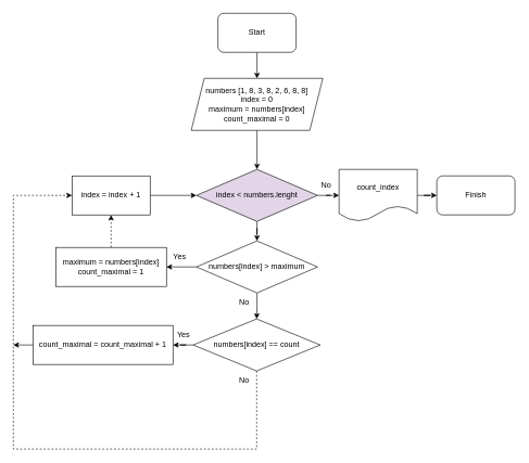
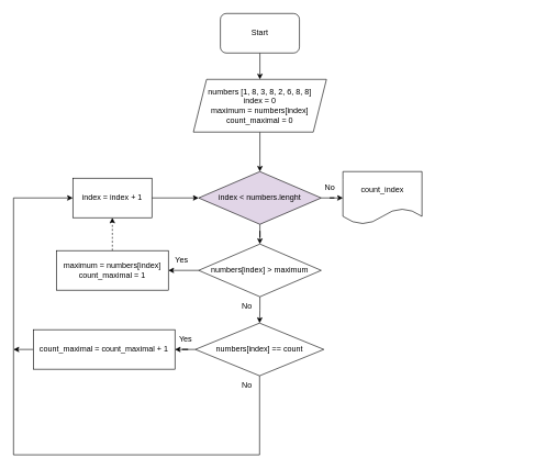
  <mxCell id="0" />
  <mxCell id="1" parent="0" />
  <mxCell id="2" value="" style="edgeStyle=orthogonalEdgeStyle;rounded=0;orthogonalLoop=1;jettySize=auto;html=1;" edge="1" parent="1" source="3" target="5"><mxGeometry relative="1" as="geometry" /></mxCell>
  <mxCell id="3" value="Start" style="rounded=1;whiteSpace=wrap;html=1;" vertex="1" parent="1"><mxGeometry x="334" width="120" height="60" as="geometry" y="20" /></mxCell>
  <mxCell id="4" value="" style="edgeStyle=orthogonalEdgeStyle;rounded=0;orthogonalLoop=1;jettySize=auto;html=1;" edge="1" parent="1" source="5" target="8"><mxGeometry relative="1" as="geometry" /></mxCell>
  <mxCell id="5" value="numbers [1, 8, 3, 8, 2, 6, 8, 8]&lt;br&gt;index = 0&lt;br&gt;maximum = numbers[index]&lt;br&gt;count_maximal = 0&lt;br&gt;" style="shape=parallelogram;perimeter=parallelogramPerimeter;whiteSpace=wrap;html=1;fixedSize=1;" vertex="1" parent="1"><mxGeometry x="293" y="120" width="202" height="80" as="geometry" /></mxCell>
  <mxCell id="6" value="" style="edgeStyle=orthogonalEdgeStyle;rounded=0;orthogonalLoop=1;jettySize=auto;html=1;" edge="1" parent="1" source="8" target="10"><mxGeometry relative="1" as="geometry" /></mxCell>
  <mxCell id="7" value="" style="edgeStyle=orthogonalEdgeStyle;rounded=0;orthogonalLoop=1;jettySize=auto;html=1;" edge="1" parent="1" source="8" target="15"><mxGeometry relative="1" as="geometry" /></mxCell>
  <mxCell id="8" value="index &amp;lt; numbers.lenght" style="rhombus;whiteSpace=wrap;html=1;fillColor=#e1d5e7;" vertex="1" parent="1"><mxGeometry x="301" y="260" width="186" height="80" as="geometry" /></mxCell>
- <mxCell id="9" value="" style="edgeStyle=orthogonalEdgeStyle;rounded=0;orthogonalLoop=1;jettySize=auto;html=1;" edge="1" parent="1" source="10" target="11"><mxGeometry relative="1" as="geometry" /></mxCell>
  <mxCell id="10" value="count_index" style="shape=document;whiteSpace=wrap;html=1;boundedLbl=1;" vertex="1" parent="1"><mxGeometry x="520" y="260" width="120" height="80" as="geometry" /></mxCell>
- <mxCell id="11" value="Finish" style="rounded=1;whiteSpace=wrap;html=1;" vertex="1" parent="1"><mxGeometry x="670" y="270" width="120" height="60" as="geometry" /></mxCell>
  <mxCell id="12" value="No" style="text;html=1;align=center;verticalAlign=middle;resizable=0;points=[];autosize=1;strokeColor=none;fillColor=none;" vertex="1" parent="1"><mxGeometry x="480" y="270" width="40" height="30" as="geometry" /></mxCell>
  <mxCell id="13" value="" style="edgeStyle=orthogonalEdgeStyle;rounded=0;orthogonalLoop=1;jettySize=auto;html=1;" edge="1" parent="1" source="15" target="17"><mxGeometry relative="1" as="geometry" /></mxCell>
  <mxCell id="14" value="" style="edgeStyle=orthogonalEdgeStyle;rounded=0;orthogonalLoop=1;jettySize=auto;html=1;" edge="1" parent="1" source="15" target="23"><mxGeometry relative="1" as="geometry" /></mxCell>
  <mxCell id="15" value="numbers[index] &amp;gt; maximum" style="rhombus;whiteSpace=wrap;html=1;" vertex="1" parent="1"><mxGeometry x="301" y="370" width="186" height="80" as="geometry" /></mxCell>
  <mxCell id="16" value="" style="edgeStyle=orthogonalEdgeStyle;rounded=0;orthogonalLoop=1;jettySize=auto;html=1;dashed=1;" edge="1" parent="1" source="17" target="19"><mxGeometry relative="1" as="geometry" /></mxCell>
  <mxCell id="17" value="maximum = numbers[index]&lt;br&gt;count_maximal = 1" style="whiteSpace=wrap;html=1;" vertex="1" parent="1"><mxGeometry x="85" y="380" width="170" height="60" as="geometry" /></mxCell>
  <mxCell id="18" value="" style="edgeStyle=orthogonalEdgeStyle;rounded=0;orthogonalLoop=1;jettySize=auto;html=1;" edge="1" parent="1" source="19" target="8"><mxGeometry relative="1" as="geometry" /></mxCell>
  <mxCell id="19" value="index = index + 1" style="whiteSpace=wrap;html=1;" vertex="1" parent="1"><mxGeometry x="110" y="270" width="120" height="60" as="geometry" /></mxCell>
  <mxCell id="20" value="Yes" style="text;html=1;align=center;verticalAlign=middle;resizable=0;points=[];autosize=1;strokeColor=none;fillColor=none;" vertex="1" parent="1"><mxGeometry x="255" y="380" width="40" height="30" as="geometry" /></mxCell>
- <mxCell id="21" value="" style="edgeStyle=orthogonalEdgeStyle;rounded=0;orthogonalLoop=1;jettySize=auto;html=1;entryX=0;entryY=0.5;entryDx=0;entryDy=0;exitX=0.5;exitY=1;exitDx=0;exitDy=0;dashed=1;" edge="1" parent="1" source="23" target="19"><mxGeometry relative="1" as="geometry"><mxPoint x="394" y="610" as="targetPoint" /><Array as="points"><mxPoint x="394" y="690" /><mxPoint x="20" y="690" /><mxPoint x="20" y="300" /></Array></mxGeometry></mxCell>
+ <mxCell id="21" value="" style="edgeStyle=orthogonalEdgeStyle;rounded=0;orthogonalLoop=1;jettySize=auto;html=1;entryX=0;entryY=0.5;entryDx=0;entryDy=0;exitX=0.5;exitY=1;exitDx=0;exitDy=0;" edge="1" parent="1" source="23" target="19"><mxGeometry relative="1" as="geometry"><mxPoint x="394" y="610" as="targetPoint" /><Array as="points"><mxPoint x="394" y="690" /><mxPoint x="20" y="690" /><mxPoint x="20" y="300" /></Array></mxGeometry></mxCell>
  <mxCell id="22" value="" style="edgeStyle=orthogonalEdgeStyle;rounded=0;orthogonalLoop=1;jettySize=auto;html=1;" edge="1" parent="1" source="23" target="27"><mxGeometry relative="1" as="geometry" /></mxCell>
  <mxCell id="23" value="numbers[index] == count" style="rhombus;whiteSpace=wrap;html=1;" vertex="1" parent="1"><mxGeometry x="296" y="490" width="195" height="80" as="geometry" /></mxCell>
  <mxCell id="24" value="No" style="text;html=1;align=center;verticalAlign=middle;resizable=0;points=[];autosize=1;strokeColor=none;fillColor=none;" vertex="1" parent="1"><mxGeometry x="354" y="450" width="40" height="30" as="geometry" /></mxCell>
  <mxCell id="25" value="No" style="text;html=1;align=center;verticalAlign=middle;resizable=0;points=[];autosize=1;strokeColor=none;fillColor=none;" vertex="1" parent="1"><mxGeometry x="354" y="570" width="40" height="30" as="geometry" /></mxCell>
  <mxCell id="26" style="edgeStyle=orthogonalEdgeStyle;rounded=0;orthogonalLoop=1;jettySize=auto;html=1;exitX=0;exitY=0.5;exitDx=0;exitDy=0;" edge="1" parent="1" source="27"><mxGeometry relative="1" as="geometry"><mxPoint x="20" y="530" as="targetPoint" /></mxGeometry></mxCell>
  <mxCell id="27" value="count_maximal = count_maximal + 1" style="whiteSpace=wrap;html=1;" vertex="1" parent="1"><mxGeometry x="50" y="500" width="215" height="60" as="geometry" /></mxCell>
  <mxCell id="28" value="Yes" style="text;html=1;align=center;verticalAlign=middle;resizable=0;points=[];autosize=1;strokeColor=none;fillColor=none;" vertex="1" parent="1"><mxGeometry x="261" y="500" width="40" height="30" as="geometry" /></mxCell>
